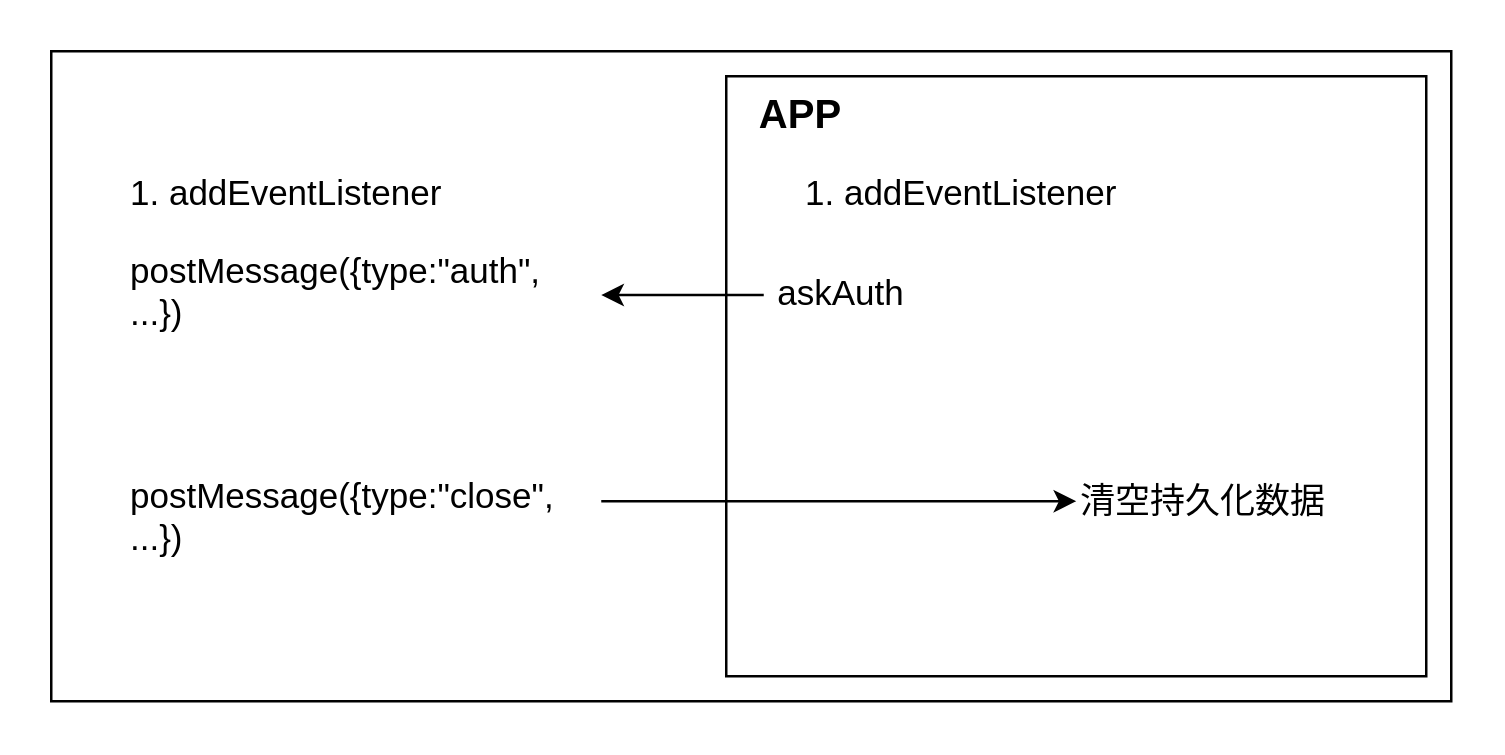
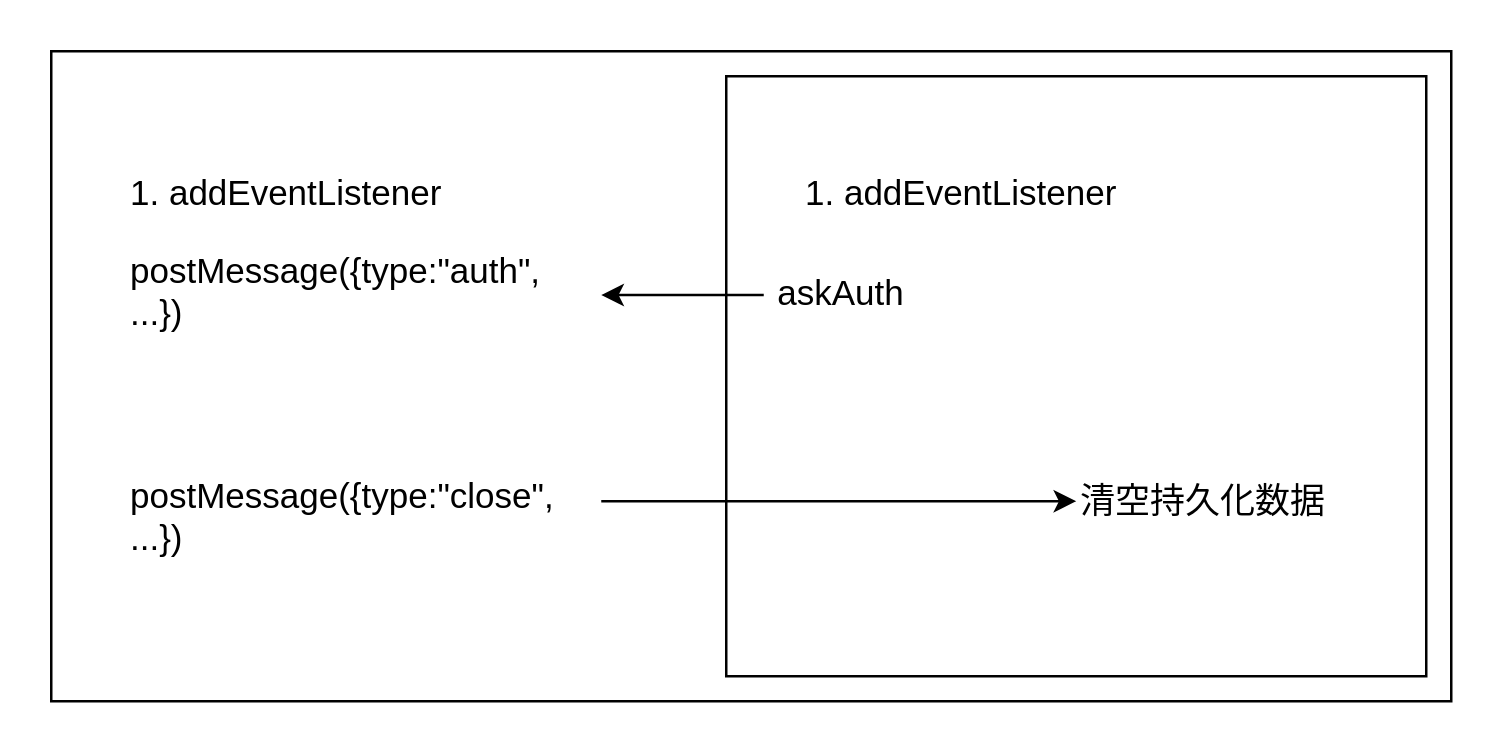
  <mxCell id="0" />
  <mxCell id="1" parent="0" />
  <mxCell id="2" value="" style="rounded=0;whiteSpace=wrap;html=1;" parent="1" vertex="1"><mxGeometry x="20" y="20" width="560" height="260" as="geometry" /></mxCell>
  <mxCell id="3" value="" style="rounded=0;whiteSpace=wrap;html=1;" parent="1" vertex="1"><mxGeometry x="290" y="30" width="280" height="240" as="geometry" /></mxCell>
- <mxCell id="4" value="APP" style="text;html=1;align=center;verticalAlign=middle;whiteSpace=wrap;rounded=0;fontSize=16;fontStyle=1" vertex="1" parent="1"><mxGeometry x="290" y="30" width="60" height="30" as="geometry" /></mxCell>
  <mxCell id="5" value="1. addEventListener&lt;div&gt;&lt;br&gt;&lt;/div&gt;" style="text;html=1;align=left;verticalAlign=middle;whiteSpace=wrap;rounded=0;fontSize=14;" vertex="1" parent="1"><mxGeometry x="320" y="70" width="190" height="30" as="geometry" /></mxCell>
  <mxCell id="6" value="&lt;div&gt;&lt;span style=&quot;background-color: transparent; color: light-dark(rgb(0, 0, 0), rgb(255, 255, 255));&quot;&gt;&amp;nbsp;askAuth&lt;/span&gt;&lt;/div&gt;&lt;div&gt;&lt;br&gt;&lt;/div&gt;" style="text;html=1;align=left;verticalAlign=middle;whiteSpace=wrap;rounded=0;fontSize=14;" vertex="1" parent="1"><mxGeometry x="305" y="110" width="190" height="30" as="geometry" /></mxCell>
  <mxCell id="7" value="1. addEventListener&lt;div&gt;&lt;br&gt;&lt;/div&gt;" style="text;html=1;align=left;verticalAlign=middle;whiteSpace=wrap;rounded=0;fontSize=14;" vertex="1" parent="1"><mxGeometry x="50" y="70" width="190" height="30" as="geometry" /></mxCell>
  <mxCell id="8" value="postMessage({type:&quot;auth&quot;, ...})&lt;div&gt;&lt;br&gt;&lt;/div&gt;" style="text;html=1;align=left;verticalAlign=middle;whiteSpace=wrap;rounded=0;fontSize=14;" vertex="1" parent="1"><mxGeometry x="50" y="110" width="190" height="30" as="geometry" /></mxCell>
  <mxCell id="9" value="postMessage({type:&quot;close&quot;, ...})&lt;div&gt;&lt;br&gt;&lt;/div&gt;" style="text;html=1;align=left;verticalAlign=middle;whiteSpace=wrap;rounded=0;fontSize=14;" vertex="1" parent="1"><mxGeometry x="50" y="200" width="190" height="30" as="geometry" /></mxCell>
  <mxCell id="10" value="" style="endArrow=classic;html=1;rounded=0;exitX=0;exitY=0.25;exitDx=0;exitDy=0;entryX=1;entryY=0.25;entryDx=0;entryDy=0;" edge="1" parent="1" source="6" target="8"><mxGeometry width="50" height="50" relative="1" as="geometry"><mxPoint x="250" y="270" as="sourcePoint" /><mxPoint x="220" y="118" as="targetPoint" /></mxGeometry></mxCell>
  <mxCell id="11" value="清空持久化数据" style="text;html=1;align=left;verticalAlign=middle;whiteSpace=wrap;rounded=0;fontSize=14;" vertex="1" parent="1"><mxGeometry x="430" y="190" width="120" height="20" as="geometry" /></mxCell>
  <mxCell id="12" value="" style="endArrow=classic;html=1;rounded=0;entryX=0;entryY=0.5;entryDx=0;entryDy=0;" edge="1" parent="1" target="11"><mxGeometry width="50" height="50" relative="1" as="geometry"><mxPoint x="240" y="200" as="sourcePoint" /><mxPoint x="314" y="200" as="targetPoint" /></mxGeometry></mxCell>
